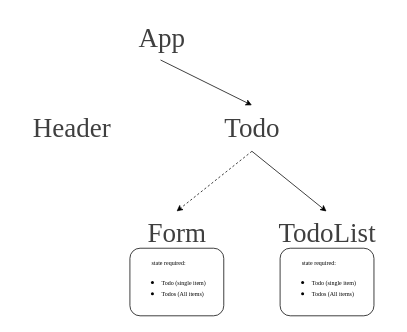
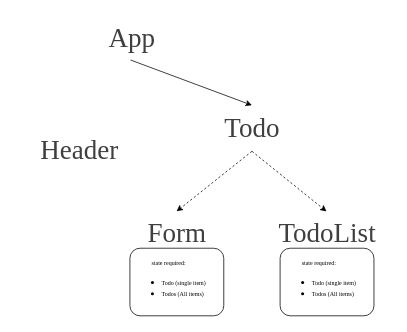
  <mxCell id="0" />
  <mxCell id="1" parent="0" />
- <mxCell id="2" value="&lt;span style=&quot;color: rgb(63, 63, 63); font-family: &amp;quot;Comic Sans MS&amp;quot;; font-size: 36px;&quot;&gt;App&lt;/span&gt;" style="text;html=1;align=center;verticalAlign=middle;resizable=0;points=[];autosize=1;strokeColor=none;fillColor=none;" vertex="1" parent="1"><mxGeometry x="170" y="20" width="90" height="60" as="geometry" /></mxCell>
+ <mxCell id="2" value="&lt;span style=&quot;color: rgb(63, 63, 63); font-family: &amp;quot;Comic Sans MS&amp;quot;; font-size: 36px;&quot;&gt;App&lt;/span&gt;" style="text;html=1;align=center;verticalAlign=middle;resizable=0;points=[];autosize=1;strokeColor=none;fillColor=none;" vertex="1" parent="1"><mxGeometry x="130" y="20" width="90" height="60" as="geometry" /></mxCell>
  <mxCell id="3" value="" style="endArrow=classic;html=1;exitX=0.481;exitY=0.989;exitDx=0;exitDy=0;exitPerimeter=0;entryX=0.5;entryY=-0.007;entryDx=0;entryDy=0;entryPerimeter=0;" edge="1" parent="1" source="2" target="5"><mxGeometry width="50" height="50" relative="1" as="geometry"><mxPoint x="230" y="90" as="sourcePoint" /><mxPoint x="290" y="140" as="targetPoint" /></mxGeometry></mxCell>
- <mxCell id="4" value="&lt;span style=&quot;color: rgb(63, 63, 63); font-family: &amp;quot;Comic Sans MS&amp;quot;; font-size: 36px;&quot;&gt;Header&lt;/span&gt;" style="text;html=1;align=center;verticalAlign=middle;resizable=0;points=[];autosize=1;strokeColor=none;fillColor=none;" vertex="1" parent="1"><mxGeometry x="20" y="140" width="150" height="60" as="geometry" /></mxCell>
+ <mxCell id="4" value="&lt;span style=&quot;color: rgb(63, 63, 63); font-family: &amp;quot;Comic Sans MS&amp;quot;; font-size: 36px;&quot;&gt;Header&lt;/span&gt;" style="text;html=1;align=center;verticalAlign=middle;resizable=0;points=[];autosize=1;strokeColor=none;fillColor=none;" vertex="1" parent="1"><mxGeometry x="30" y="170" width="150" height="60" as="geometry" /></mxCell>
  <mxCell id="5" value="&lt;span style=&quot;color: rgb(63, 63, 63); font-family: &amp;quot;Comic Sans MS&amp;quot;; font-size: 36px;&quot;&gt;Todo&lt;/span&gt;" style="text;html=1;align=center;verticalAlign=middle;resizable=0;points=[];autosize=1;strokeColor=none;fillColor=none;" vertex="1" parent="1"><mxGeometry x="280" y="140" width="110" height="60" as="geometry" /></mxCell>
  <mxCell id="6" value="" style="endArrow=classic;html=1;exitX=0.5;exitY=1.015;exitDx=0;exitDy=0;exitPerimeter=0;entryX=0.497;entryY=0.015;entryDx=0;entryDy=0;entryPerimeter=0;dashed=1;" edge="1" parent="1" source="5" target="8"><mxGeometry width="50" height="50" relative="1" as="geometry"><mxPoint x="290" y="230" as="sourcePoint" /><mxPoint x="250" y="280" as="targetPoint" /></mxGeometry></mxCell>
- <mxCell id="7" value="" style="endArrow=classic;html=1;exitX=0.5;exitY=1.015;exitDx=0;exitDy=0;exitPerimeter=0;entryX=0.496;entryY=0.017;entryDx=0;entryDy=0;entryPerimeter=0;" edge="1" parent="1" source="5" target="9"><mxGeometry width="50" height="50" relative="1" as="geometry"><mxPoint x="345" y="211" as="sourcePoint" /><mxPoint x="410" y="280" as="targetPoint" /></mxGeometry></mxCell>
+ <mxCell id="7" value="" style="endArrow=classic;html=1;exitX=0.5;exitY=1.015;exitDx=0;exitDy=0;exitPerimeter=0;entryX=0.496;entryY=0.017;entryDx=0;entryDy=0;entryPerimeter=0;dashed=1;" edge="1" parent="1" source="5" target="9"><mxGeometry width="50" height="50" relative="1" as="geometry"><mxPoint x="345" y="211" as="sourcePoint" /><mxPoint x="410" y="280" as="targetPoint" /></mxGeometry></mxCell>
  <mxCell id="8" value="&lt;span style=&quot;color: rgb(63, 63, 63); font-family: &amp;quot;Comic Sans MS&amp;quot;; font-size: 36px;&quot;&gt;Form&lt;/span&gt;" style="text;html=1;align=center;verticalAlign=middle;resizable=0;points=[];autosize=1;strokeColor=none;fillColor=none;" vertex="1" parent="1"><mxGeometry x="180" y="280" width="110" height="60" as="geometry" /></mxCell>
  <mxCell id="9" value="&lt;span style=&quot;color: rgb(63, 63, 63); font-family: &amp;quot;Comic Sans MS&amp;quot;; font-size: 36px;&quot;&gt;TodoList&lt;/span&gt;" style="text;html=1;align=center;verticalAlign=middle;resizable=0;points=[];autosize=1;strokeColor=none;fillColor=none;" vertex="1" parent="1"><mxGeometry x="350" y="280" width="170" height="60" as="geometry" /></mxCell>
  <mxCell id="10" value="&lt;div style=&quot;text-align: center;&quot;&gt;&lt;span style=&quot;font-size: 8px; font-family: &amp;quot;Comic Sans MS&amp;quot;; background-color: transparent;&quot;&gt;state required:&lt;/span&gt;&lt;/div&gt;&lt;div style=&quot;&quot;&gt;&lt;ul&gt;&lt;li&gt;&lt;font style=&quot;font-size: 8px;&quot; face=&quot;Comic Sans MS&quot;&gt;Todo (single item)&lt;/font&gt;&lt;/li&gt;&lt;li&gt;&lt;font style=&quot;font-size: 8px;&quot; face=&quot;Comic Sans MS&quot;&gt;Todos (All items)&lt;/font&gt;&lt;/li&gt;&lt;/ul&gt;&lt;/div&gt;" style="rounded=1;whiteSpace=wrap;html=1;align=left;" vertex="1" parent="1"><mxGeometry x="172.5" y="330" width="125" height="90" as="geometry" /></mxCell>
  <mxCell id="11" value="&lt;div style=&quot;text-align: center;&quot;&gt;&lt;span style=&quot;font-size: 8px; font-family: &amp;quot;Comic Sans MS&amp;quot;; background-color: transparent;&quot;&gt;state required:&lt;/span&gt;&lt;/div&gt;&lt;div style=&quot;&quot;&gt;&lt;ul&gt;&lt;li&gt;&lt;font style=&quot;font-size: 8px;&quot; face=&quot;Comic Sans MS&quot;&gt;Todo (single item)&lt;/font&gt;&lt;/li&gt;&lt;li&gt;&lt;font style=&quot;font-size: 8px;&quot; face=&quot;Comic Sans MS&quot;&gt;Todos (All items)&lt;/font&gt;&lt;/li&gt;&lt;/ul&gt;&lt;/div&gt;" style="rounded=1;whiteSpace=wrap;html=1;align=left;" vertex="1" parent="1"><mxGeometry x="372.5" y="330" width="125" height="90" as="geometry" /></mxCell>
